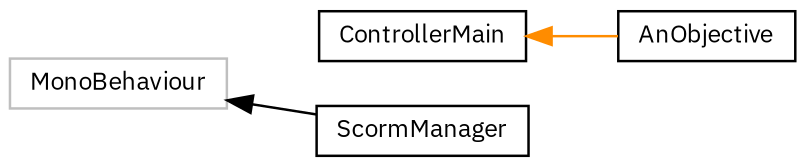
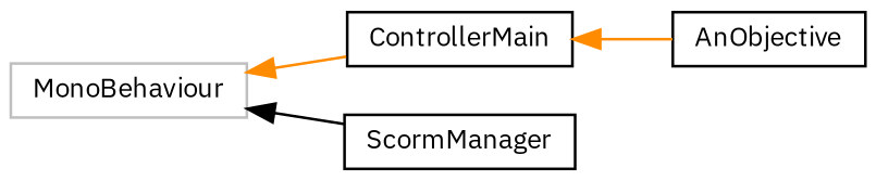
  digraph {
    fontname="IBM Plex Sans"
    rankdir=LR
    node [color=black fillcolor=white fontname="IBM Plex Sans" fontsize=10 shape=record style=filled]
    edge [color=darkorange dir=back fontname="IBM Plex Sans" fontsize=10 labelfontname=Helvetica labelfontsize=10 style=solid]
    n1 [color=grey75 height=0.2 label=MonoBehaviour width=0.4]
    n2 [height=0.2 label=ControllerMain width=0.4]
    n3 [height=0.2 label=ScormManager width=0.4]
    n4 [height=0.2 label=AnObjective width=0.4]
+   n1 -> n2
    n1 -> n3 [color=black]
    n2 -> n4
  }
